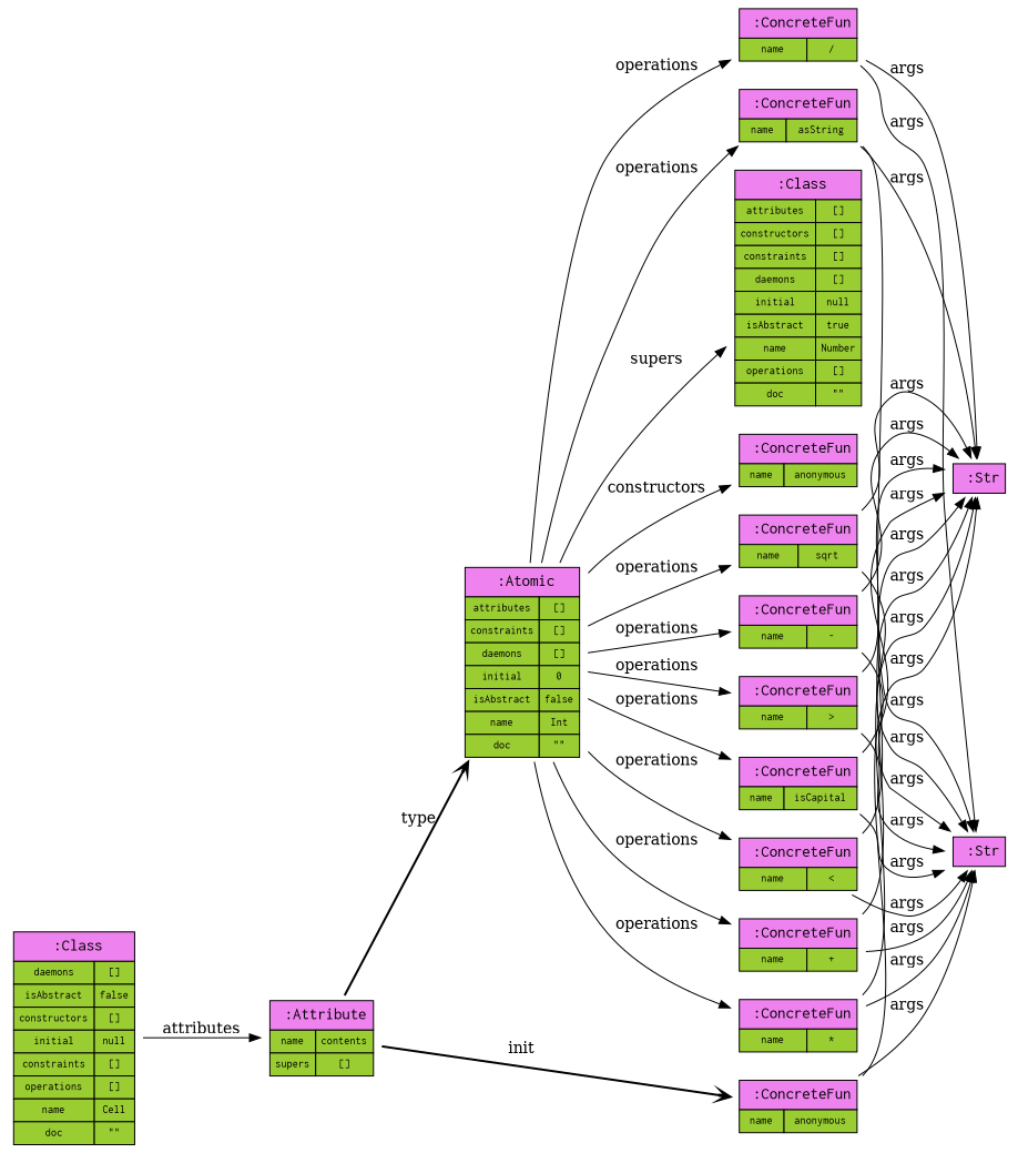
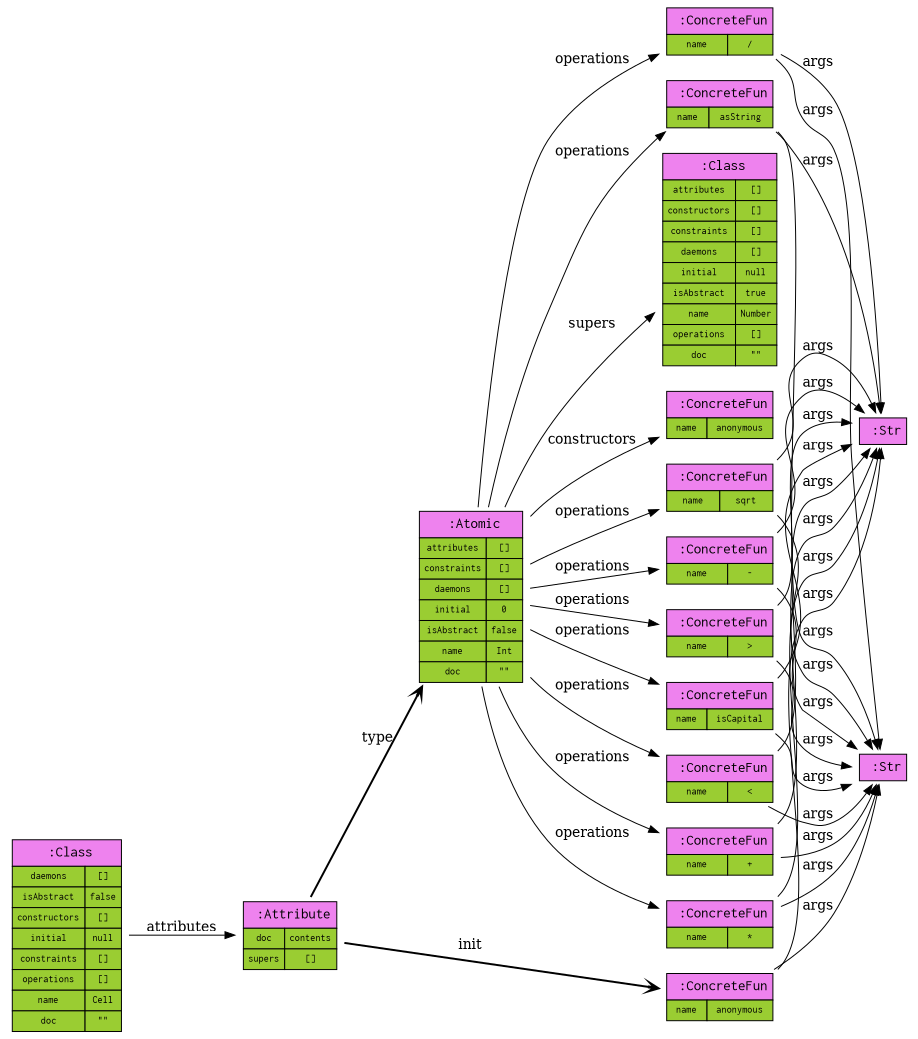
  digraph {
    rankdir=LR
    node [shape=none]
    n1 [label=<<table BORDER="0" CELLBORDER="1" CELLSPACING="0" CELLPADDING="4"><tr><td bgcolor="violet" colspan="2"><font face="INCONSOLATA" point-size="15"> :ConcreteFun</font></td></tr><tr> <td bgcolor="yellowgreen"><font point-size="10" face="INCONSOLATA">name</font></td><td bgcolor="yellowgreen"><font point-size="10" face="INCONSOLATA">anonymous</font></td></tr></table>>]
    n2 [label=<<table BORDER="0" CELLBORDER="1" CELLSPACING="0" CELLPADDING="4"><tr><td bgcolor="violet" colspan="2"><font face="INCONSOLATA" point-size="15"> :ConcreteFun</font></td></tr><tr> <td bgcolor="yellowgreen"><font point-size="10" face="INCONSOLATA">name</font></td><td bgcolor="yellowgreen"><font point-size="10" face="INCONSOLATA">sqrt</font></td></tr></table>>]
    n3 [label=<<table BORDER="0" CELLBORDER="1" CELLSPACING="0" CELLPADDING="4"><tr><td bgcolor="violet" colspan="2"><font face="INCONSOLATA" point-size="15"> :Str</font></td></tr></table>>]
    n4 [label=<<table BORDER="0" CELLBORDER="1" CELLSPACING="0" CELLPADDING="4"><tr><td bgcolor="violet" colspan="2"><font face="INCONSOLATA" point-size="15"> :Str</font></td></tr></table>>]
    n5 [label=<<table BORDER="0" CELLBORDER="1" CELLSPACING="0" CELLPADDING="4"><tr><td bgcolor="violet" colspan="2"><font face="INCONSOLATA" point-size="15"> :ConcreteFun</font></td></tr><tr> <td bgcolor="yellowgreen"><font point-size="10" face="INCONSOLATA">name</font></td><td bgcolor="yellowgreen"><font point-size="10" face="INCONSOLATA">isCapital</font></td></tr></table>>]
    n6 [label=<<table BORDER="0" CELLBORDER="1" CELLSPACING="0" CELLPADDING="4"><tr><td bgcolor="violet" colspan="2"><font face="INCONSOLATA" point-size="15"> :ConcreteFun</font></td></tr><tr> <td bgcolor="yellowgreen"><font point-size="10" face="INCONSOLATA">name</font></td><td bgcolor="yellowgreen"><font point-size="10" face="INCONSOLATA">&lt;</font></td></tr></table>>]
    n7 [label=<<table BORDER="0" CELLBORDER="1" CELLSPACING="0" CELLPADDING="4"><tr><td bgcolor="violet" colspan="2"><font face="INCONSOLATA" point-size="15"> :ConcreteFun</font></td></tr><tr> <td bgcolor="yellowgreen"><font point-size="10" face="INCONSOLATA">name</font></td><td bgcolor="yellowgreen"><font point-size="10" face="INCONSOLATA">&gt;</font></td></tr></table>>]
    n8 [label=<<table BORDER="0" CELLBORDER="1" CELLSPACING="0" CELLPADDING="4"><tr><td bgcolor="violet" colspan="2"><font face="INCONSOLATA" point-size="15"> :ConcreteFun</font></td></tr><tr> <td bgcolor="yellowgreen"><font point-size="10" face="INCONSOLATA">name</font></td><td bgcolor="yellowgreen"><font point-size="10" face="INCONSOLATA">/</font></td></tr></table>>]
    n9 [label=<<table BORDER="0" CELLBORDER="1" CELLSPACING="0" CELLPADDING="4"><tr><td bgcolor="violet" colspan="2"><font face="INCONSOLATA" point-size="15"> :ConcreteFun</font></td></tr><tr> <td bgcolor="yellowgreen"><font point-size="10" face="INCONSOLATA">name</font></td><td bgcolor="yellowgreen"><font point-size="10" face="INCONSOLATA">*</font></td></tr></table>>]
    n10 [label=<<table BORDER="0" CELLBORDER="1" CELLSPACING="0" CELLPADDING="4"><tr><td bgcolor="violet" colspan="2"><font face="INCONSOLATA" point-size="15"> :ConcreteFun</font></td></tr><tr> <td bgcolor="yellowgreen"><font point-size="10" face="INCONSOLATA">name</font></td><td bgcolor="yellowgreen"><font point-size="10" face="INCONSOLATA">-</font></td></tr></table>>]
    n11 [label=<<table BORDER="0" CELLBORDER="1" CELLSPACING="0" CELLPADDING="4"><tr><td bgcolor="violet" colspan="2"><font face="INCONSOLATA" point-size="15"> :ConcreteFun</font></td></tr><tr> <td bgcolor="yellowgreen"><font point-size="10" face="INCONSOLATA">name</font></td><td bgcolor="yellowgreen"><font point-size="10" face="INCONSOLATA">+</font></td></tr></table>>]
    n12 [label=<<table BORDER="0" CELLBORDER="1" CELLSPACING="0" CELLPADDING="4"><tr><td bgcolor="violet" colspan="2"><font face="INCONSOLATA" point-size="15"> :ConcreteFun</font></td></tr><tr> <td bgcolor="yellowgreen"><font point-size="10" face="INCONSOLATA">name</font></td><td bgcolor="yellowgreen"><font point-size="10" face="INCONSOLATA">asString</font></td></tr></table>>]
    n13 [label=<<table BORDER="0" CELLBORDER="1" CELLSPACING="0" CELLPADDING="4"><tr><td bgcolor="violet" colspan="2"><font face="INCONSOLATA" point-size="15"> :Class</font></td></tr><tr> <td bgcolor="yellowgreen"><font point-size="10" face="INCONSOLATA">attributes</font></td><td bgcolor="yellowgreen"><font point-size="10" face="INCONSOLATA">[]</font></td></tr><tr> <td bgcolor="yellowgreen"><font point-size="10" face="INCONSOLATA">constructors</font></td><td bgcolor="yellowgreen"><font point-size="10" face="INCONSOLATA">[]</font></td></tr><tr> <td bgcolor="yellowgreen"><font point-size="10" face="INCONSOLATA">constraints</font></td><td bgcolor="yellowgreen"><font point-size="10" face="INCONSOLATA">[]</font></td></tr><tr> <td bgcolor="yellowgreen"><font point-size="10" face="INCONSOLATA">daemons</font></td><td bgcolor="yellowgreen"><font point-size="10" face="INCONSOLATA">[]</font></td></tr><tr> <td bgcolor="yellowgreen"><font point-size="10" face="INCONSOLATA">initial</font></td><td bgcolor="yellowgreen"><font point-size="10" face="INCONSOLATA">null</font></td></tr><tr> <td bgcolor="yellowgreen"><font point-size="10" face="INCONSOLATA">isAbstract</font></td><td bgcolor="yellowgreen"><font point-size="10" face="INCONSOLATA">true</font></td></tr><tr> <td bgcolor="yellowgreen"><font point-size="10" face="INCONSOLATA">name</font></td><td bgcolor="yellowgreen"><font point-size="10" face="INCONSOLATA">Number</font></td></tr><tr> <td bgcolor="yellowgreen"><font point-size="10" face="INCONSOLATA">operations</font></td><td bgcolor="yellowgreen"><font point-size="10" face="INCONSOLATA">[]</font></td></tr><tr> <td bgcolor="yellowgreen"><font point-size="10" face="INCONSOLATA">doc</font></td><td bgcolor="yellowgreen"><font point-size="10" face="INCONSOLATA">""</font></td></tr></table>>]
    n14 [label=<<table BORDER="0" CELLBORDER="1" CELLSPACING="0" CELLPADDING="4"><tr><td bgcolor="violet" colspan="2"><font face="INCONSOLATA" point-size="15"> :Atomic</font></td></tr><tr> <td bgcolor="yellowgreen"><font point-size="10" face="INCONSOLATA">attributes</font></td><td bgcolor="yellowgreen"><font point-size="10" face="INCONSOLATA">[]</font></td></tr><tr> <td bgcolor="yellowgreen"><font point-size="10" face="INCONSOLATA">constraints</font></td><td bgcolor="yellowgreen"><font point-size="10" face="INCONSOLATA">[]</font></td></tr><tr> <td bgcolor="yellowgreen"><font point-size="10" face="INCONSOLATA">daemons</font></td><td bgcolor="yellowgreen"><font point-size="10" face="INCONSOLATA">[]</font></td></tr><tr> <td bgcolor="yellowgreen"><font point-size="10" face="INCONSOLATA">initial</font></td><td bgcolor="yellowgreen"><font point-size="10" face="INCONSOLATA">0</font></td></tr><tr> <td bgcolor="yellowgreen"><font point-size="10" face="INCONSOLATA">isAbstract</font></td><td bgcolor="yellowgreen"><font point-size="10" face="INCONSOLATA">false</font></td></tr><tr> <td bgcolor="yellowgreen"><font point-size="10" face="INCONSOLATA">name</font></td><td bgcolor="yellowgreen"><font point-size="10" face="INCONSOLATA">Int</font></td></tr><tr> <td bgcolor="yellowgreen"><font point-size="10" face="INCONSOLATA">doc</font></td><td bgcolor="yellowgreen"><font point-size="10" face="INCONSOLATA">""</font></td></tr></table>>]
    n15 [label=<<table BORDER="0" CELLBORDER="1" CELLSPACING="0" CELLPADDING="4"><tr><td bgcolor="violet" colspan="2"><font face="INCONSOLATA" point-size="15"> :ConcreteFun</font></td></tr><tr> <td bgcolor="yellowgreen"><font point-size="10" face="INCONSOLATA">name</font></td><td bgcolor="yellowgreen"><font point-size="10" face="INCONSOLATA">anonymous</font></td></tr></table>>]
-   n16 [label=<<table BORDER="0" CELLBORDER="1" CELLSPACING="0" CELLPADDING="4"><tr><td bgcolor="violet" colspan="2"><font face="INCONSOLATA" point-size="15"> :Attribute</font></td></tr><tr> <td bgcolor="yellowgreen"><font point-size="10" face="INCONSOLATA">name</font></td><td bgcolor="yellowgreen"><font point-size="10" face="INCONSOLATA">contents</font></td></tr><tr> <td bgcolor="yellowgreen"><font point-size="10" face="INCONSOLATA">supers</font></td><td bgcolor="yellowgreen"><font point-size="10" face="INCONSOLATA">[]</font></td></tr></table>>]
+   n16 [label=<<table BORDER="0" CELLBORDER="1" CELLSPACING="0" CELLPADDING="4"><tr><td bgcolor="violet" colspan="2"><font face="INCONSOLATA" point-size="15"> :Attribute</font></td></tr><tr> <td bgcolor="yellowgreen"><font point-size="10" face="INCONSOLATA">doc</font></td><td bgcolor="yellowgreen"><font point-size="10" face="INCONSOLATA">contents</font></td></tr><tr> <td bgcolor="yellowgreen"><font point-size="10" face="INCONSOLATA">supers</font></td><td bgcolor="yellowgreen"><font point-size="10" face="INCONSOLATA">[]</font></td></tr></table>>]
    n17 [label=<<table BORDER="0" CELLBORDER="1" CELLSPACING="0" CELLPADDING="4"><tr><td bgcolor="violet" colspan="2"><font face="INCONSOLATA" point-size="15"> :Class</font></td></tr><tr> <td bgcolor="yellowgreen"><font point-size="10" face="INCONSOLATA">daemons</font></td><td bgcolor="yellowgreen"><font point-size="10" face="INCONSOLATA">[]</font></td></tr><tr> <td bgcolor="yellowgreen"><font point-size="10" face="INCONSOLATA">isAbstract</font></td><td bgcolor="yellowgreen"><font point-size="10" face="INCONSOLATA">false</font></td></tr><tr> <td bgcolor="yellowgreen"><font point-size="10" face="INCONSOLATA">constructors</font></td><td bgcolor="yellowgreen"><font point-size="10" face="INCONSOLATA">[]</font></td></tr><tr> <td bgcolor="yellowgreen"><font point-size="10" face="INCONSOLATA">initial</font></td><td bgcolor="yellowgreen"><font point-size="10" face="INCONSOLATA">null</font></td></tr><tr> <td bgcolor="yellowgreen"><font point-size="10" face="INCONSOLATA">constraints</font></td><td bgcolor="yellowgreen"><font point-size="10" face="INCONSOLATA">[]</font></td></tr><tr> <td bgcolor="yellowgreen"><font point-size="10" face="INCONSOLATA">operations</font></td><td bgcolor="yellowgreen"><font point-size="10" face="INCONSOLATA">[]</font></td></tr><tr> <td bgcolor="yellowgreen"><font point-size="10" face="INCONSOLATA">name</font></td><td bgcolor="yellowgreen"><font point-size="10" face="INCONSOLATA">Cell</font></td></tr><tr> <td bgcolor="yellowgreen"><font point-size="10" face="INCONSOLATA">doc</font></td><td bgcolor="yellowgreen"><font point-size="10" face="INCONSOLATA">""</font></td></tr></table>>]
    n2 -> n3 [label=<args>]
    n2 -> n4 [label=<args>]
    n5 -> n3 [label=<args>]
    n5 -> n4 [label=<args>]
    n6 -> n3 [label=<args>]
    n6 -> n4 [label=<args>]
    n7 -> n3 [label=<args>]
    n7 -> n4 [label=<args>]
    n8 -> n3 [label=<args>]
    n8 -> n4 [label=<args>]
    n9 -> n3 [label=<args>]
    n9 -> n4 [label=<args>]
    n10 -> n3 [label=<args>]
    n10 -> n4 [label=<args>]
    n11 -> n3 [label=<args>]
    n11 -> n4 [label=<args>]
    n12 -> n3 [label=<args>]
    n12 -> n4 [label=<args>]
    n14 -> n1 [label=<constructors>]
    n14 -> n2 [label=<operations>]
    n14 -> n5 [label=<operations>]
    n14 -> n6 [label=<operations>]
    n14 -> n7 [label=<operations>]
    n14 -> n8 [label=<operations>]
    n14 -> n9 [label=<operations>]
    n14 -> n10 [label=<operations>]
    n14 -> n11 [label=<operations>]
    n14 -> n12 [label=<operations>]
    n14 -> n13 [label=<supers>]
    n15 -> n3 [label=<args>]
    n15 -> n4 [label=<args>]
    n16 -> n14 [arrowhead=vee label=type penwidth=2]
    n16 -> n15 [arrowhead=vee label=init penwidth=2]
    n17 -> n16 [label=<attributes>]
  }
